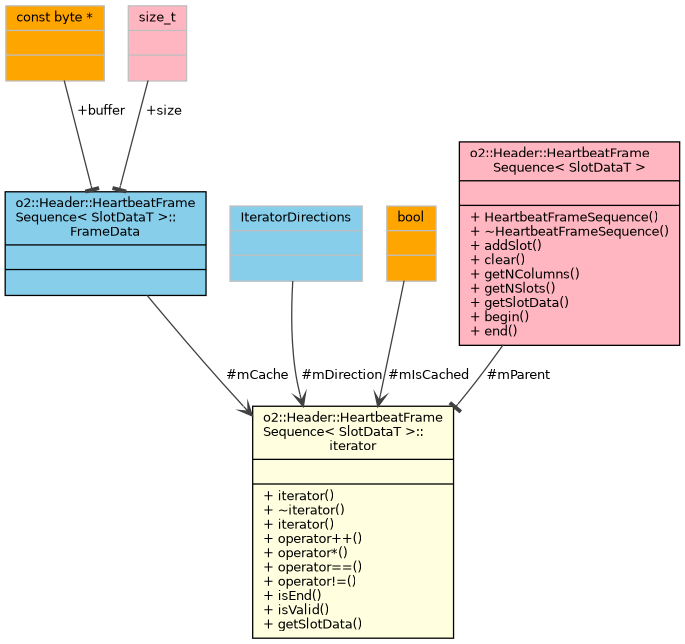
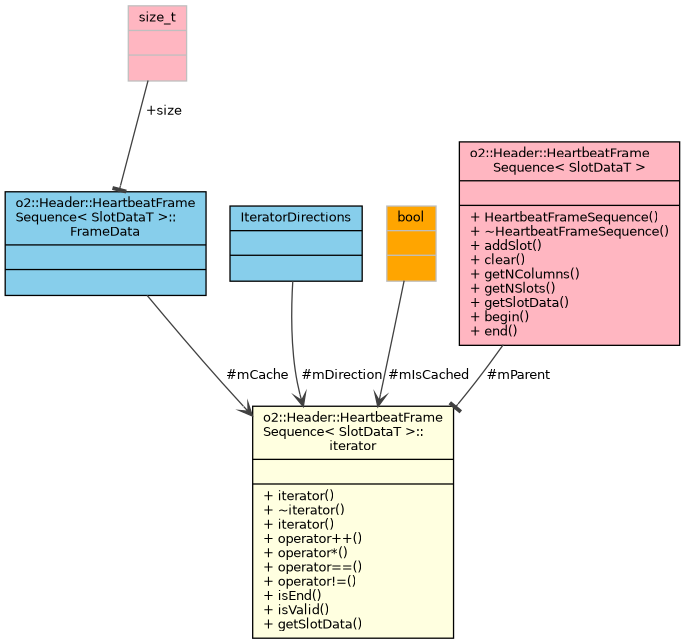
  digraph {
    node [color=grey75 fillcolor=skyblue fontname=Helvetica fontsize=10 shape=record style=filled]
    edge [arrowhead=vee color=grey25 fontname=Helvetica fontsize=10 labelfontname=Helvetica labelfontsize=10 style=solid]
    n1 [color=black fillcolor=lightyellow fontcolor=black height=0.2 label="{o2::Header::HeartbeatFrame\lSequence\< SlotDataT \>::\literator\n||+ iterator()\l+ ~iterator()\l+ iterator()\l+ operator++()\l+ operator*()\l+ operator==()\l+ operator!=()\l+ isEnd()\l+ isValid()\l+ getSlotData()\l}" width=0.4]
    n2 [color=black height=0.2 label="{o2::Header::HeartbeatFrame\lSequence\< SlotDataT \>::\lFrameData\n||}" width=0.4]
-   n3 [fillcolor=orange height=0.2 label="{const byte *\n||}" width=0.4]
    n4 [fillcolor=lightpink height=0.2 label="{size_t\n||}" width=0.4]
-   n5 [height=0.2 label="{IteratorDirections\n||}" width=0.4]
+   n5 [color=black height=0.2 label="{IteratorDirections\n||}" width=0.4]
    n6 [fillcolor=orange height=0.2 label="{bool\n||}" width=0.4]
    n7 [color=black fillcolor=lightpink height=0.2 label="{o2::Header::HeartbeatFrame\lSequence\< SlotDataT \>\n||+ HeartbeatFrameSequence()\l+ ~HeartbeatFrameSequence()\l+ addSlot()\l+ clear()\l+ getNColumns()\l+ getNSlots()\l+ getSlotData()\l+ begin()\l+ end()\l}" width=0.4]
    n2 -> n1 [label=" #mCache"]
-   n3 -> n2 [arrowhead=tee label=" +buffer"]
    n4 -> n2 [arrowhead=tee label=" +size"]
    n5 -> n1 [label=" #mDirection"]
    n6 -> n1 [label=" #mIsCached"]
    n7 -> n1 [arrowhead=tee label=" #mParent"]
  }
